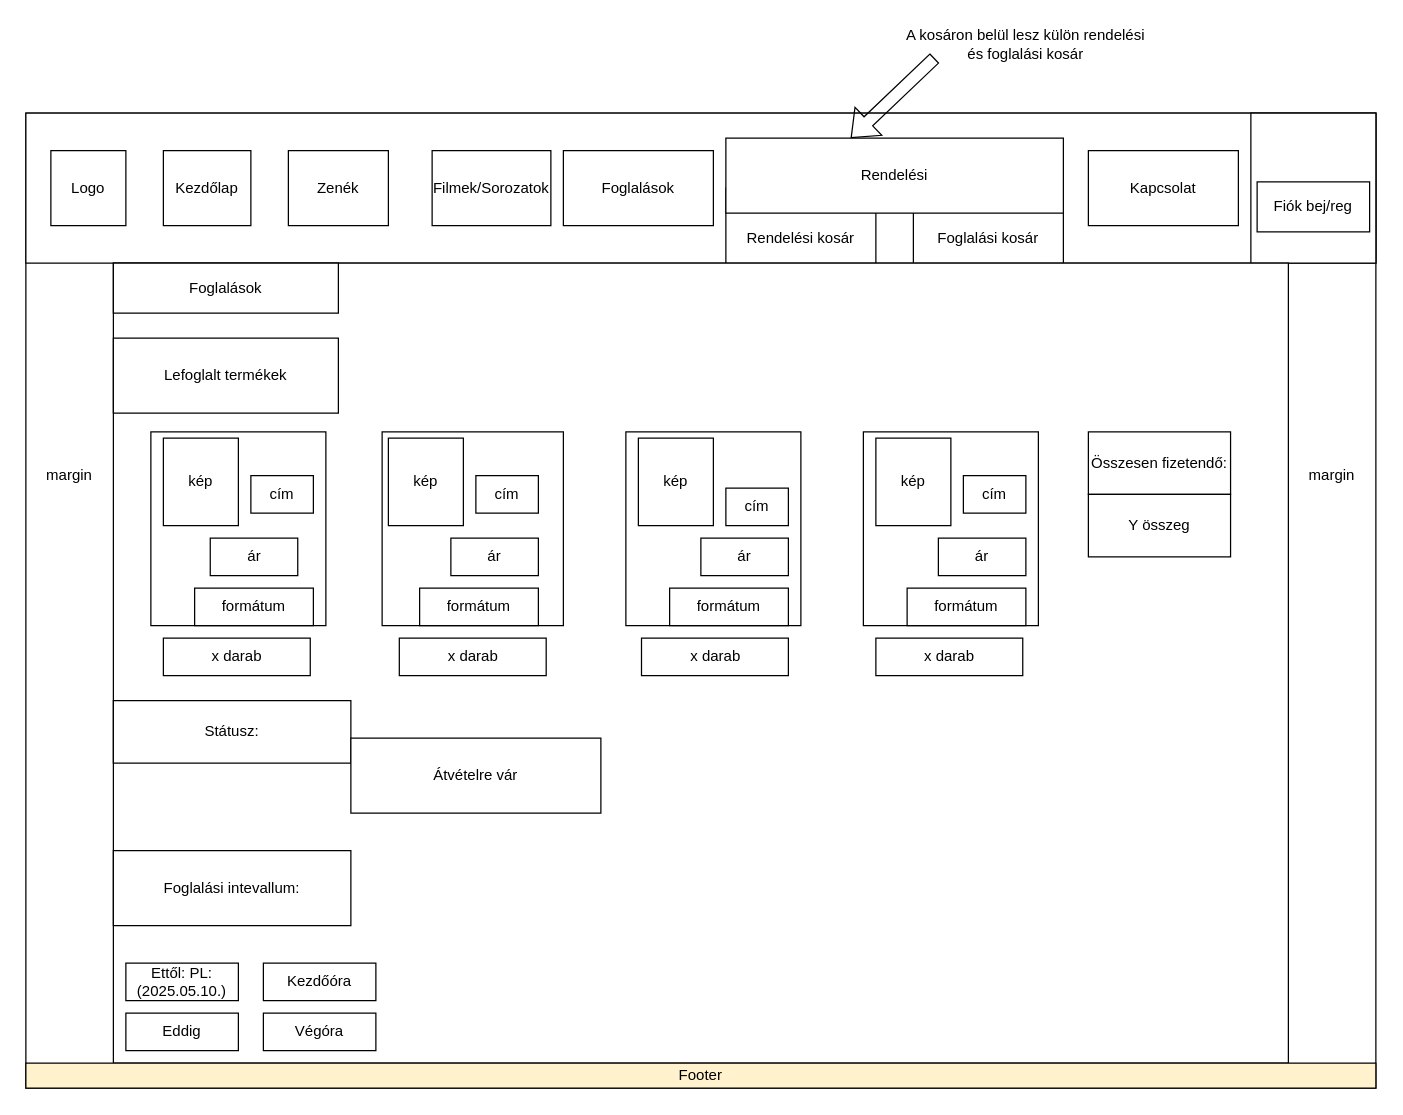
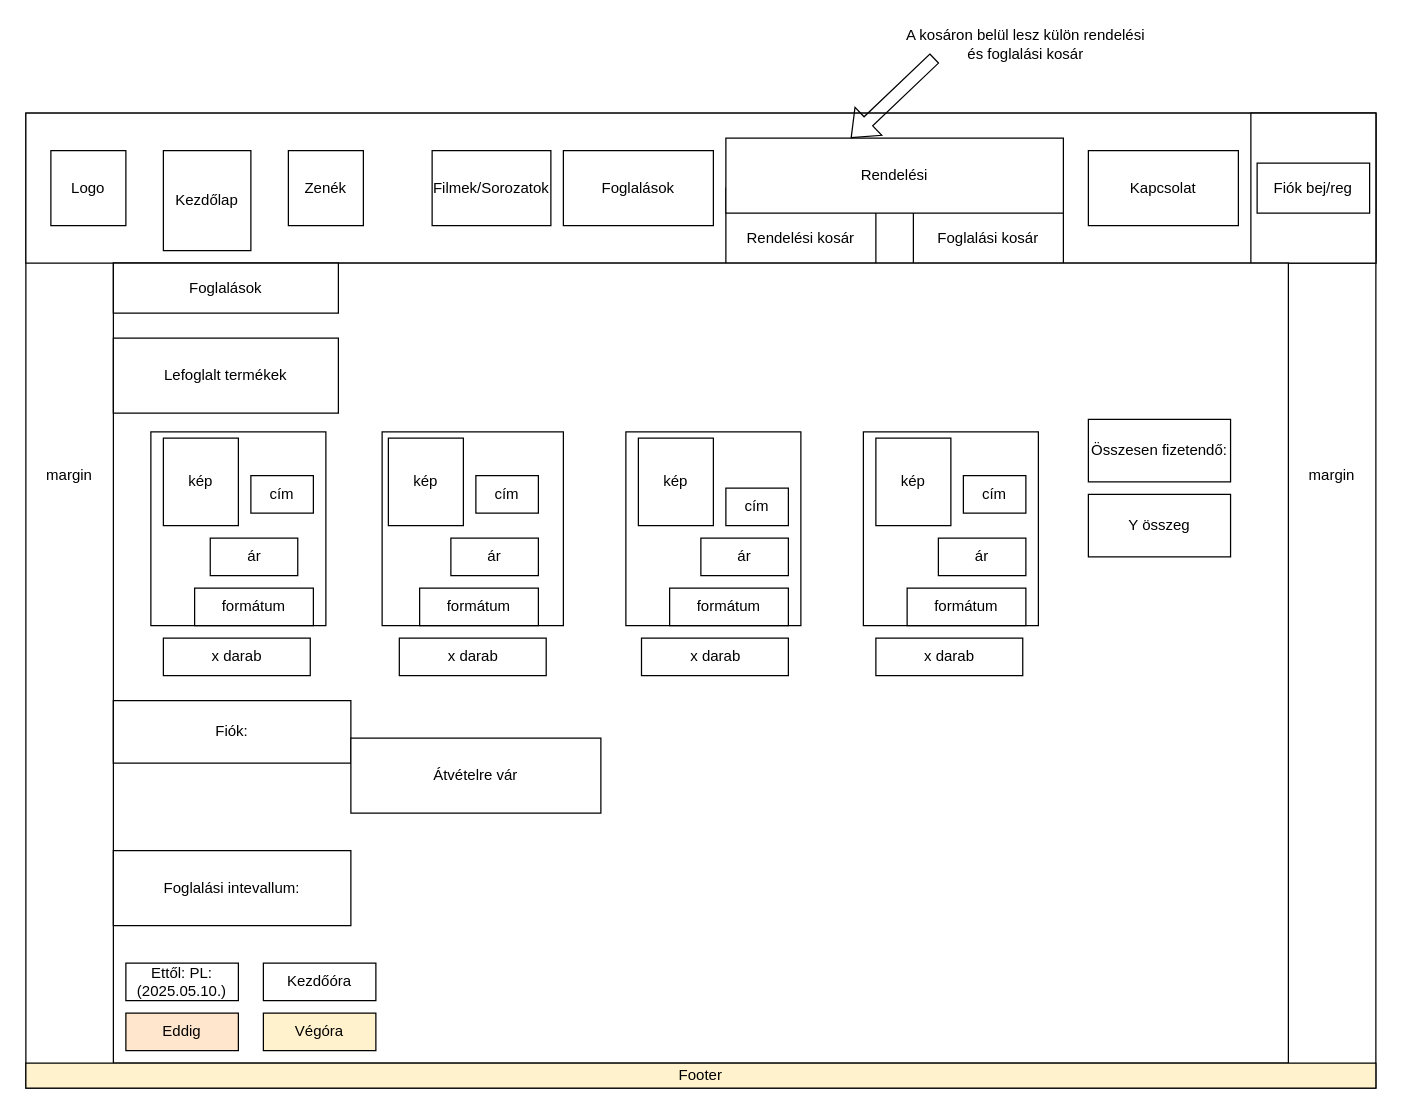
  <mxCell id="0" />
  <mxCell id="1" parent="0" />
  <mxCell id="2" value="" style="rounded=0;whiteSpace=wrap;html=1;" vertex="1" parent="1"><mxGeometry x="20" y="90" width="1080" height="780" as="geometry" /></mxCell>
  <mxCell id="3" value="" style="rounded=0;whiteSpace=wrap;html=1;" vertex="1" parent="1"><mxGeometry x="20" y="90" width="1080" height="120" as="geometry" /></mxCell>
  <mxCell id="4" value="" style="rounded=0;whiteSpace=wrap;html=1;" vertex="1" parent="1"><mxGeometry x="1000" y="90" width="100" height="120" as="geometry" /></mxCell>
- <mxCell id="5" value="Kezdőlap" style="rounded=0;whiteSpace=wrap;html=1;" vertex="1" parent="1"><mxGeometry x="130" y="120" width="70" height="60" as="geometry" /></mxCell>
+ <mxCell id="5" value="Kezdőlap" style="rounded=0;whiteSpace=wrap;html=1;" vertex="1" parent="1"><mxGeometry x="130" y="120" width="70" height="80" as="geometry" /></mxCell>
  <mxCell id="6" value="" style="rounded=0;whiteSpace=wrap;html=1;" vertex="1" parent="1"><mxGeometry x="730" y="150" width="120" height="60" as="geometry" /></mxCell>
- <mxCell id="7" value="Zenék" style="rounded=0;whiteSpace=wrap;html=1;" vertex="1" parent="1"><mxGeometry x="230" y="120" width="80" height="60" as="geometry" /></mxCell>
+ <mxCell id="7" value="Zenék" style="rounded=0;whiteSpace=wrap;html=1;" vertex="1" parent="1"><mxGeometry x="230" y="120" width="60" height="60" as="geometry" /></mxCell>
  <mxCell id="8" value="" style="rounded=0;whiteSpace=wrap;html=1;" vertex="1" parent="1"><mxGeometry x="580" y="150" width="120" height="60" as="geometry" /></mxCell>
  <mxCell id="9" value="Filmek/Sorozatok" style="rounded=0;whiteSpace=wrap;html=1;" vertex="1" parent="1"><mxGeometry x="345" y="120" width="95" height="60" as="geometry" /></mxCell>
  <mxCell id="10" value="" style="rounded=0;whiteSpace=wrap;html=1;" vertex="1" parent="1"><mxGeometry x="90" y="210" width="940" height="640" as="geometry" /></mxCell>
  <mxCell id="11" value="" style="rounded=0;whiteSpace=wrap;html=1;" vertex="1" parent="1"><mxGeometry x="40" y="120" width="60" height="60" as="geometry" /></mxCell>
  <mxCell id="12" value="&lt;div&gt;Logo&lt;/div&gt;" style="text;html=1;align=center;verticalAlign=middle;whiteSpace=wrap;rounded=0;" vertex="1" parent="1"><mxGeometry x="40" y="120" width="60" height="60" as="geometry" /></mxCell>
  <mxCell id="13" value="Rendelési kosár" style="text;html=1;align=center;verticalAlign=middle;whiteSpace=wrap;rounded=0;" vertex="1" parent="1"><mxGeometry x="580" y="160" width="120" height="60" as="geometry" /></mxCell>
  <mxCell id="14" value="margin" style="text;html=1;align=center;verticalAlign=middle;whiteSpace=wrap;rounded=0;" vertex="1" parent="1"><mxGeometry x="20" y="210" width="70" height="340" as="geometry" /></mxCell>
  <mxCell id="15" value="margin" style="text;html=1;align=center;verticalAlign=middle;whiteSpace=wrap;rounded=0;" vertex="1" parent="1"><mxGeometry x="1030" y="210" width="70" height="340" as="geometry" /></mxCell>
- <mxCell id="16" value="Fiók bej/reg" style="rounded=0;whiteSpace=wrap;html=1;" vertex="1" parent="1"><mxGeometry x="1005" y="145" width="90" height="40" as="geometry" /></mxCell>
+ <mxCell id="16" value="Fiók bej/reg" style="rounded=0;whiteSpace=wrap;html=1;" vertex="1" parent="1"><mxGeometry x="1005" y="130" width="90" height="40" as="geometry" /></mxCell>
  <mxCell id="17" value="" style="rounded=0;whiteSpace=wrap;html=1;" vertex="1" parent="1"><mxGeometry x="870" y="120" width="120" height="60" as="geometry" /></mxCell>
  <mxCell id="18" value="Kapcsolat" style="text;html=1;align=center;verticalAlign=middle;whiteSpace=wrap;rounded=0;" vertex="1" parent="1"><mxGeometry x="870" y="120" width="120" height="60" as="geometry" /></mxCell>
  <mxCell id="19" value="Foglalási kosár" style="text;html=1;align=center;verticalAlign=middle;whiteSpace=wrap;rounded=0;" vertex="1" parent="1"><mxGeometry x="730" y="160" width="120" height="60" as="geometry" /></mxCell>
  <mxCell id="20" value="Rendelési" style="rounded=0;whiteSpace=wrap;html=1;" vertex="1" parent="1"><mxGeometry x="580" y="110" width="270" height="60" as="geometry" /></mxCell>
  <mxCell id="21" value="A kosáron belül lesz külön rendelési és foglalási kosár" style="text;html=1;align=center;verticalAlign=middle;whiteSpace=wrap;rounded=0;" vertex="1" parent="1"><mxGeometry x="720" y="20" width="200" height="30" as="geometry" /></mxCell>
  <mxCell id="22" value="" style="endArrow=classic;html=1;rounded=0;entryX=0.37;entryY=0;entryDx=0;entryDy=0;shape=flexArrow;entryPerimeter=0;exitX=0.135;exitY=0.867;exitDx=0;exitDy=0;exitPerimeter=0;" edge="1" parent="1" source="21" target="20"><mxGeometry width="50" height="50" relative="1" as="geometry"><mxPoint x="600" y="70" as="sourcePoint" /><mxPoint x="480" y="150" as="targetPoint" /></mxGeometry></mxCell>
  <mxCell id="23" value="Foglalások" style="rounded=0;whiteSpace=wrap;html=1;" vertex="1" parent="1"><mxGeometry x="90" y="210" width="180" height="40" as="geometry" /></mxCell>
  <mxCell id="24" value="Lefoglalt termékek" style="rounded=0;whiteSpace=wrap;html=1;" vertex="1" parent="1"><mxGeometry x="90" y="270" width="180" height="60" as="geometry" /></mxCell>
  <mxCell id="25" value="" style="rounded=0;whiteSpace=wrap;html=1;" vertex="1" parent="1"><mxGeometry x="120" y="345" width="140" height="155" as="geometry" /></mxCell>
  <mxCell id="26" value="" style="rounded=0;whiteSpace=wrap;html=1;" vertex="1" parent="1"><mxGeometry x="305" y="345" width="145" height="155" as="geometry" /></mxCell>
  <mxCell id="27" value="" style="rounded=0;whiteSpace=wrap;html=1;" vertex="1" parent="1"><mxGeometry x="500" y="345" width="140" height="155" as="geometry" /></mxCell>
  <mxCell id="28" value="" style="rounded=0;whiteSpace=wrap;html=1;" vertex="1" parent="1"><mxGeometry x="690" y="345" width="140" height="155" as="geometry" /></mxCell>
  <mxCell id="29" value="kép" style="rounded=0;whiteSpace=wrap;html=1;" vertex="1" parent="1"><mxGeometry x="130" y="350" width="60" height="70" as="geometry" /></mxCell>
  <mxCell id="30" value="kép" style="rounded=0;whiteSpace=wrap;html=1;" vertex="1" parent="1"><mxGeometry x="310" y="350" width="60" height="70" as="geometry" /></mxCell>
  <mxCell id="31" value="kép" style="rounded=0;whiteSpace=wrap;html=1;" vertex="1" parent="1"><mxGeometry x="510" y="350" width="60" height="70" as="geometry" /></mxCell>
  <mxCell id="32" value="kép" style="rounded=0;whiteSpace=wrap;html=1;" vertex="1" parent="1"><mxGeometry x="700" y="350" width="60" height="70" as="geometry" /></mxCell>
  <mxCell id="33" value="cím" style="rounded=0;whiteSpace=wrap;html=1;" vertex="1" parent="1"><mxGeometry x="200" y="380" width="50" height="30" as="geometry" /></mxCell>
  <mxCell id="34" value="cím" style="rounded=0;whiteSpace=wrap;html=1;" vertex="1" parent="1"><mxGeometry x="380" y="380" width="50" height="30" as="geometry" /></mxCell>
  <mxCell id="35" value="cím" style="rounded=0;whiteSpace=wrap;html=1;" vertex="1" parent="1"><mxGeometry x="580" y="390" width="50" height="30" as="geometry" /></mxCell>
  <mxCell id="36" value="cím" style="rounded=0;whiteSpace=wrap;html=1;" vertex="1" parent="1"><mxGeometry x="770" y="380" width="50" height="30" as="geometry" /></mxCell>
  <mxCell id="37" value="ár" style="rounded=0;whiteSpace=wrap;html=1;" vertex="1" parent="1"><mxGeometry x="167.5" y="430" width="70" height="30" as="geometry" /></mxCell>
  <mxCell id="38" value="ár" style="rounded=0;whiteSpace=wrap;html=1;" vertex="1" parent="1"><mxGeometry x="360" y="430" width="70" height="30" as="geometry" /></mxCell>
  <mxCell id="39" value="ár" style="rounded=0;whiteSpace=wrap;html=1;" vertex="1" parent="1"><mxGeometry x="560" y="430" width="70" height="30" as="geometry" /></mxCell>
  <mxCell id="40" value="ár" style="rounded=0;whiteSpace=wrap;html=1;" vertex="1" parent="1"><mxGeometry x="750" y="430" width="70" height="30" as="geometry" /></mxCell>
  <mxCell id="41" value="formátum" style="rounded=0;whiteSpace=wrap;html=1;" vertex="1" parent="1"><mxGeometry x="155" y="470" width="95" height="30" as="geometry" /></mxCell>
  <mxCell id="42" value="formátum" style="rounded=0;whiteSpace=wrap;html=1;" vertex="1" parent="1"><mxGeometry x="335" y="470" width="95" height="30" as="geometry" /></mxCell>
  <mxCell id="43" value="formátum" style="rounded=0;whiteSpace=wrap;html=1;" vertex="1" parent="1"><mxGeometry x="535" y="470" width="95" height="30" as="geometry" /></mxCell>
  <mxCell id="44" value="formátum" style="rounded=0;whiteSpace=wrap;html=1;" vertex="1" parent="1"><mxGeometry x="725" y="470" width="95" height="30" as="geometry" /></mxCell>
  <mxCell id="45" value="x darab" style="rounded=0;whiteSpace=wrap;html=1;" vertex="1" parent="1"><mxGeometry x="130" y="510" width="117.5" height="30" as="geometry" /></mxCell>
  <mxCell id="46" value="x darab" style="rounded=0;whiteSpace=wrap;html=1;" vertex="1" parent="1"><mxGeometry x="318.75" y="510" width="117.5" height="30" as="geometry" /></mxCell>
  <mxCell id="47" value="x darab" style="rounded=0;whiteSpace=wrap;html=1;" vertex="1" parent="1"><mxGeometry x="512.5" y="510" width="117.5" height="30" as="geometry" /></mxCell>
  <mxCell id="48" value="x darab" style="rounded=0;whiteSpace=wrap;html=1;" vertex="1" parent="1"><mxGeometry x="700" y="510" width="117.5" height="30" as="geometry" /></mxCell>
- <mxCell id="49" value="Összesen fizetendő:" style="rounded=0;whiteSpace=wrap;html=1;" vertex="1" parent="1"><mxGeometry x="870" y="345" width="113.75" height="50" as="geometry" /></mxCell>
+ <mxCell id="49" value="Összesen fizetendő:" style="rounded=0;whiteSpace=wrap;html=1;" vertex="1" parent="1"><mxGeometry x="870" y="335" width="113.75" height="50" as="geometry" /></mxCell>
  <mxCell id="50" value="Y összeg" style="rounded=0;whiteSpace=wrap;html=1;" vertex="1" parent="1"><mxGeometry x="870" y="395" width="113.75" height="50" as="geometry" /></mxCell>
  <mxCell id="51" value="Foglalások" style="rounded=0;whiteSpace=wrap;html=1;" vertex="1" parent="1"><mxGeometry x="450" y="120" width="120" height="60" as="geometry" /></mxCell>
- <mxCell id="52" value="Státusz:" style="rounded=0;whiteSpace=wrap;html=1;" vertex="1" parent="1"><mxGeometry x="90" y="560" width="190" height="50" as="geometry" /></mxCell>
+ <mxCell id="52" value="Fiók:" style="rounded=0;whiteSpace=wrap;html=1;" vertex="1" parent="1"><mxGeometry x="90" y="560" width="190" height="50" as="geometry" /></mxCell>
  <mxCell id="53" value="Átvételre vár" style="rounded=0;whiteSpace=wrap;html=1;" vertex="1" parent="1"><mxGeometry x="280" y="590" width="200" height="60" as="geometry" /></mxCell>
  <mxCell id="54" value="Foglalási intevallum:" style="rounded=0;whiteSpace=wrap;html=1;" vertex="1" parent="1"><mxGeometry x="90" y="680" width="190" height="60" as="geometry" /></mxCell>
  <mxCell id="55" value="Ettől: PL: (2025.05.10.)" style="rounded=0;whiteSpace=wrap;html=1;" vertex="1" parent="1"><mxGeometry x="100" y="770" width="90" height="30" as="geometry" /></mxCell>
  <mxCell id="56" value="Kezdőóra" style="rounded=0;whiteSpace=wrap;html=1;" vertex="1" parent="1"><mxGeometry x="210" y="770" width="90" height="30" as="geometry" /></mxCell>
- <mxCell id="57" value="Eddig" style="rounded=0;whiteSpace=wrap;html=1;" vertex="1" parent="1"><mxGeometry x="100" y="810" width="90" height="30" as="geometry" /></mxCell>
- <mxCell id="58" value="Végóra" style="rounded=0;whiteSpace=wrap;html=1;" vertex="1" parent="1"><mxGeometry x="210" y="810" width="90" height="30" as="geometry" /></mxCell>
+ <mxCell id="57" value="Eddig" style="rounded=0;whiteSpace=wrap;html=1;fillColor=#ffe6cc;" vertex="1" parent="1"><mxGeometry x="100" y="810" width="90" height="30" as="geometry" /></mxCell>
+ <mxCell id="58" value="Végóra" style="rounded=0;whiteSpace=wrap;html=1;fillColor=#fff2cc;" vertex="1" parent="1"><mxGeometry x="210" y="810" width="90" height="30" as="geometry" /></mxCell>
  <mxCell id="59" value="Footer" style="rounded=0;whiteSpace=wrap;html=1;fillColor=#fff2cc;" vertex="1" parent="1"><mxGeometry x="20" y="850" width="1080" height="20" as="geometry" /></mxCell>
